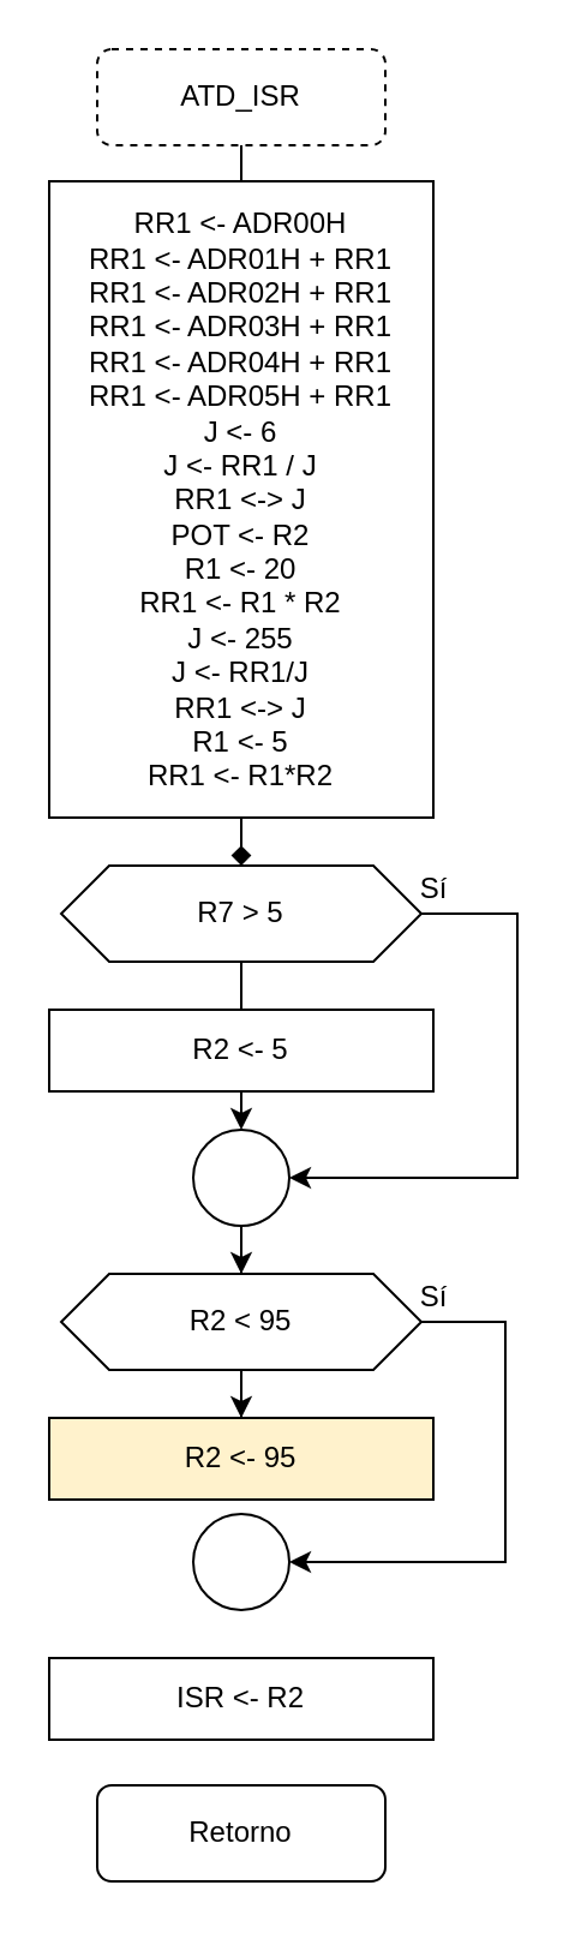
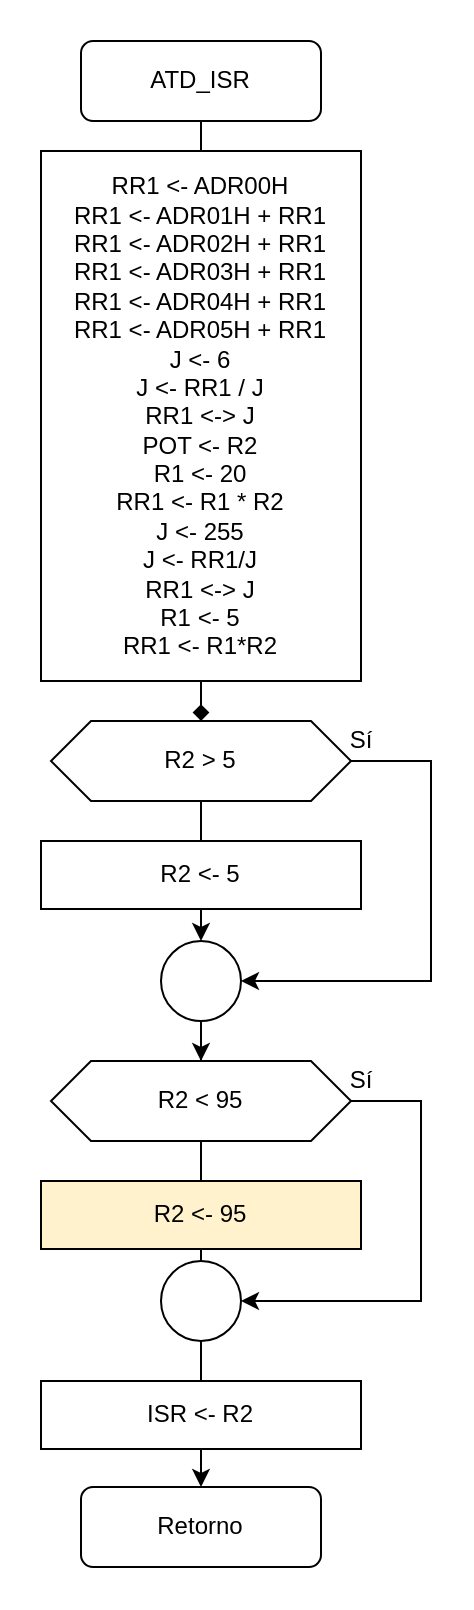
  <mxCell id="0" />
  <mxCell id="1" parent="0" />
- <mxCell id="2" style="edgeStyle=orthogonalEdgeStyle;rounded=0;orthogonalLoop=1;jettySize=auto;html=1;exitX=0.5;exitY=1;exitDx=0;exitDy=0;" parent="1" source="15" target="18" edge="1"><mxGeometry relative="1" as="geometry" /></mxCell>
- <mxCell id="3" value="ATD_ISR" style="rounded=1;whiteSpace=wrap;html=1;fontSize=12;glass=0;strokeWidth=1;shadow=0;dashed=1;" parent="1" vertex="1"><mxGeometry x="40" y="20" width="120" height="40" as="geometry" /></mxCell>
+ <mxCell id="2" style="edgeStyle=orthogonalEdgeStyle;rounded=0;orthogonalLoop=1;jettySize=auto;html=1;exitX=0.5;exitY=1;exitDx=0;exitDy=0;" parent="1" source="15" target="4" edge="1"><mxGeometry relative="1" as="geometry" /></mxCell>
+ <mxCell id="3" value="ATD_ISR" style="rounded=1;whiteSpace=wrap;html=1;fontSize=12;glass=0;strokeWidth=1;shadow=0;" parent="1" vertex="1"><mxGeometry x="40" y="20" width="120" height="40" as="geometry" /></mxCell>
  <mxCell id="4" value="Retorno" style="rounded=1;whiteSpace=wrap;html=1;fontSize=12;glass=0;strokeWidth=1;shadow=0;" parent="1" vertex="1"><mxGeometry x="40" y="743" width="120" height="40" as="geometry" /></mxCell>
  <mxCell id="5" value="ISR &amp;lt;- R2" style="rounded=0;whiteSpace=wrap;html=1;" vertex="1" parent="1"><mxGeometry x="20" y="690" width="160" height="34" as="geometry" /></mxCell>
  <mxCell id="6" style="edgeStyle=orthogonalEdgeStyle;rounded=0;orthogonalLoop=1;jettySize=auto;html=1;entryX=1;entryY=0.5;entryDx=0;entryDy=0;" edge="1" parent="1" source="7" target="12"><mxGeometry relative="1" as="geometry"><Array as="points"><mxPoint x="215" y="380" /><mxPoint x="215" y="490" /></Array></mxGeometry></mxCell>
- <mxCell id="7" value="R7 &amp;gt; 5" style="shape=hexagon;perimeter=hexagonPerimeter2;whiteSpace=wrap;html=1;fixedSize=1;" vertex="1" parent="1"><mxGeometry x="25" y="360" width="150" height="40" as="geometry" /></mxCell>
+ <mxCell id="7" value="R2 &amp;gt; 5" style="shape=hexagon;perimeter=hexagonPerimeter2;whiteSpace=wrap;html=1;fixedSize=1;" vertex="1" parent="1"><mxGeometry x="25" y="360" width="150" height="40" as="geometry" /></mxCell>
  <mxCell id="8" style="edgeStyle=orthogonalEdgeStyle;rounded=0;orthogonalLoop=1;jettySize=auto;html=1;exitX=0.5;exitY=1;exitDx=0;exitDy=0;endArrow=diamond;" edge="1" parent="1" source="3" target="7"><mxGeometry relative="1" as="geometry"><mxPoint x="100" y="60" as="sourcePoint" /><mxPoint x="100" y="633" as="targetPoint" /></mxGeometry></mxCell>
  <mxCell id="9" value="Sí" style="text;html=1;align=center;verticalAlign=middle;resizable=0;points=[];autosize=1;" vertex="1" parent="1"><mxGeometry x="165" y="360" width="30" height="20" as="geometry" /></mxCell>
  <mxCell id="10" value="" style="ellipse;whiteSpace=wrap;html=1;aspect=fixed;" vertex="1" parent="1"><mxGeometry x="80" y="630" width="40" height="40" as="geometry" /></mxCell>
  <mxCell id="11" value="&lt;div&gt;RR1 &amp;lt;- ADR00H&lt;/div&gt;&lt;div&gt;RR1 &amp;lt;- ADR01H + RR1&lt;/div&gt;&lt;div&gt;RR1 &amp;lt;- ADR02H + RR1&lt;/div&gt;&lt;div&gt;RR1 &amp;lt;- ADR03H + RR1&lt;/div&gt;&lt;div&gt;RR1 &amp;lt;- ADR04H + RR1&lt;/div&gt;&lt;div&gt;RR1 &amp;lt;- ADR05H + RR1&lt;/div&gt;&lt;div&gt;J &amp;lt;- 6&lt;/div&gt;&lt;div&gt;J &amp;lt;- RR1 / J&lt;/div&gt;&lt;div&gt;RR1 &amp;lt;-&amp;gt; J&lt;/div&gt;&lt;div&gt;POT &amp;lt;- R2 &lt;br&gt;&lt;/div&gt;&lt;div&gt;R1 &amp;lt;- 20&lt;/div&gt;&lt;div&gt;RR1 &amp;lt;- R1 * R2&lt;/div&gt;&lt;div&gt;J &amp;lt;- 255&lt;/div&gt;&lt;div&gt;J &amp;lt;- RR1/J&lt;/div&gt;&lt;div&gt;RR1 &amp;lt;-&amp;gt; J&lt;/div&gt;&lt;div&gt;R1 &amp;lt;- 5&lt;/div&gt;&lt;div&gt;RR1 &amp;lt;- R1*R2&lt;/div&gt;" style="rounded=0;whiteSpace=wrap;html=1;" parent="1" vertex="1"><mxGeometry x="20" y="75" width="160" height="265" as="geometry" /></mxCell>
  <mxCell id="12" value="" style="ellipse;whiteSpace=wrap;html=1;aspect=fixed;" vertex="1" parent="1"><mxGeometry x="80" y="470" width="40" height="40" as="geometry" /></mxCell>
  <mxCell id="13" style="edgeStyle=orthogonalEdgeStyle;rounded=0;orthogonalLoop=1;jettySize=auto;html=1;exitX=0.5;exitY=1;exitDx=0;exitDy=0;" edge="1" parent="1" source="7" target="12"><mxGeometry relative="1" as="geometry"><mxPoint x="100" y="400" as="sourcePoint" /><mxPoint x="100" y="743" as="targetPoint" /></mxGeometry></mxCell>
  <mxCell id="14" style="edgeStyle=orthogonalEdgeStyle;rounded=0;orthogonalLoop=1;jettySize=auto;html=1;entryX=1;entryY=0.5;entryDx=0;entryDy=0;" edge="1" parent="1" source="15" target="10"><mxGeometry relative="1" as="geometry"><Array as="points"><mxPoint x="210" y="550" /><mxPoint x="210" y="650" /></Array></mxGeometry></mxCell>
  <mxCell id="15" value="R2 &amp;lt; 95" style="shape=hexagon;perimeter=hexagonPerimeter2;whiteSpace=wrap;html=1;fixedSize=1;" vertex="1" parent="1"><mxGeometry x="25" y="530" width="150" height="40" as="geometry" /></mxCell>
  <mxCell id="16" style="edgeStyle=orthogonalEdgeStyle;rounded=0;orthogonalLoop=1;jettySize=auto;html=1;exitX=0.5;exitY=1;exitDx=0;exitDy=0;" edge="1" parent="1" source="12" target="15"><mxGeometry relative="1" as="geometry"><mxPoint x="100" y="510" as="sourcePoint" /><mxPoint x="100" y="743" as="targetPoint" /></mxGeometry></mxCell>
  <mxCell id="17" value="R2 &amp;lt;- 5" style="rounded=0;whiteSpace=wrap;html=1;" vertex="1" parent="1"><mxGeometry x="20" y="420" width="160" height="34" as="geometry" /></mxCell>
  <mxCell id="18" value="R2 &amp;lt;- 95" style="rounded=0;whiteSpace=wrap;html=1;fillColor=#fff2cc;" vertex="1" parent="1"><mxGeometry x="20" y="590" width="160" height="34" as="geometry" /></mxCell>
  <mxCell id="19" value="Sí" style="text;html=1;align=center;verticalAlign=middle;resizable=0;points=[];autosize=1;" vertex="1" parent="1"><mxGeometry x="165" y="530" width="30" height="20" as="geometry" /></mxCell>
